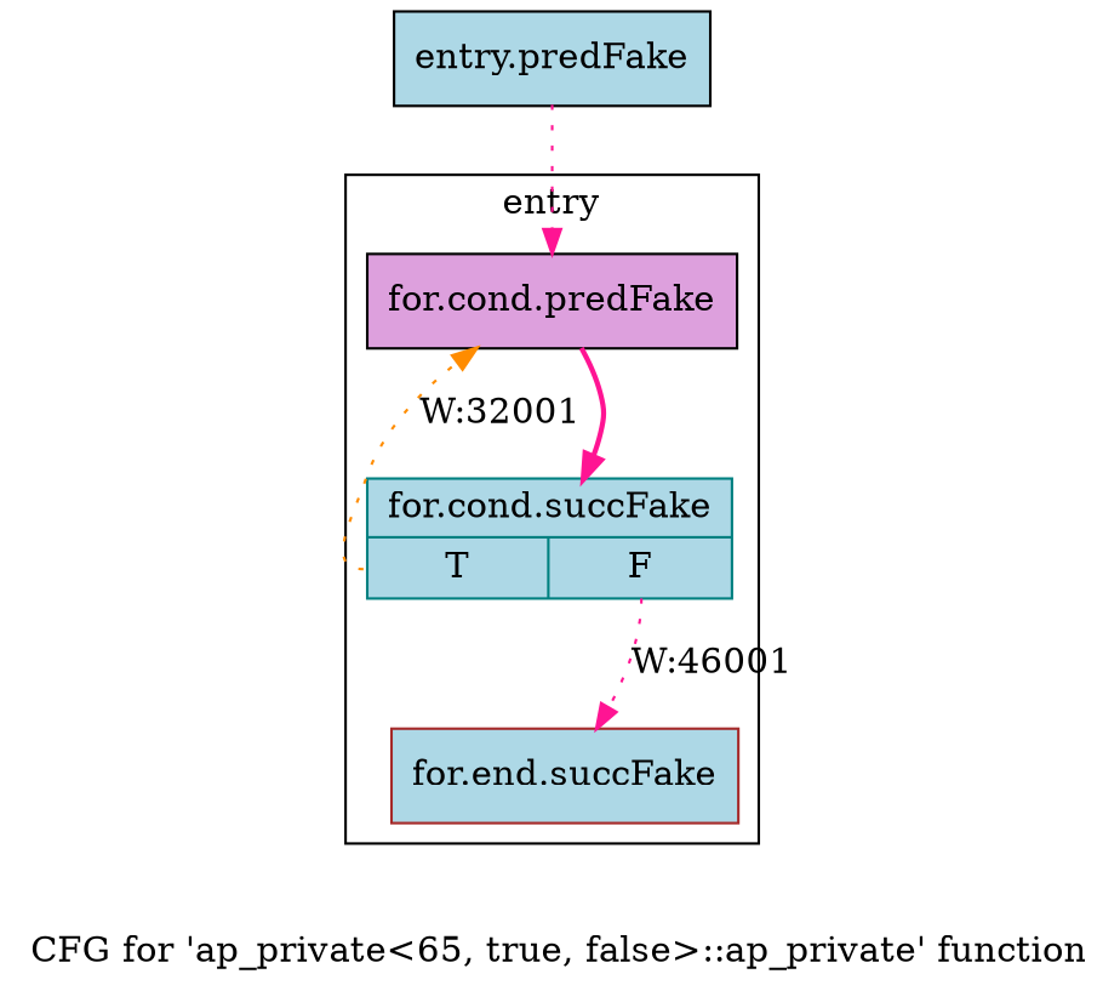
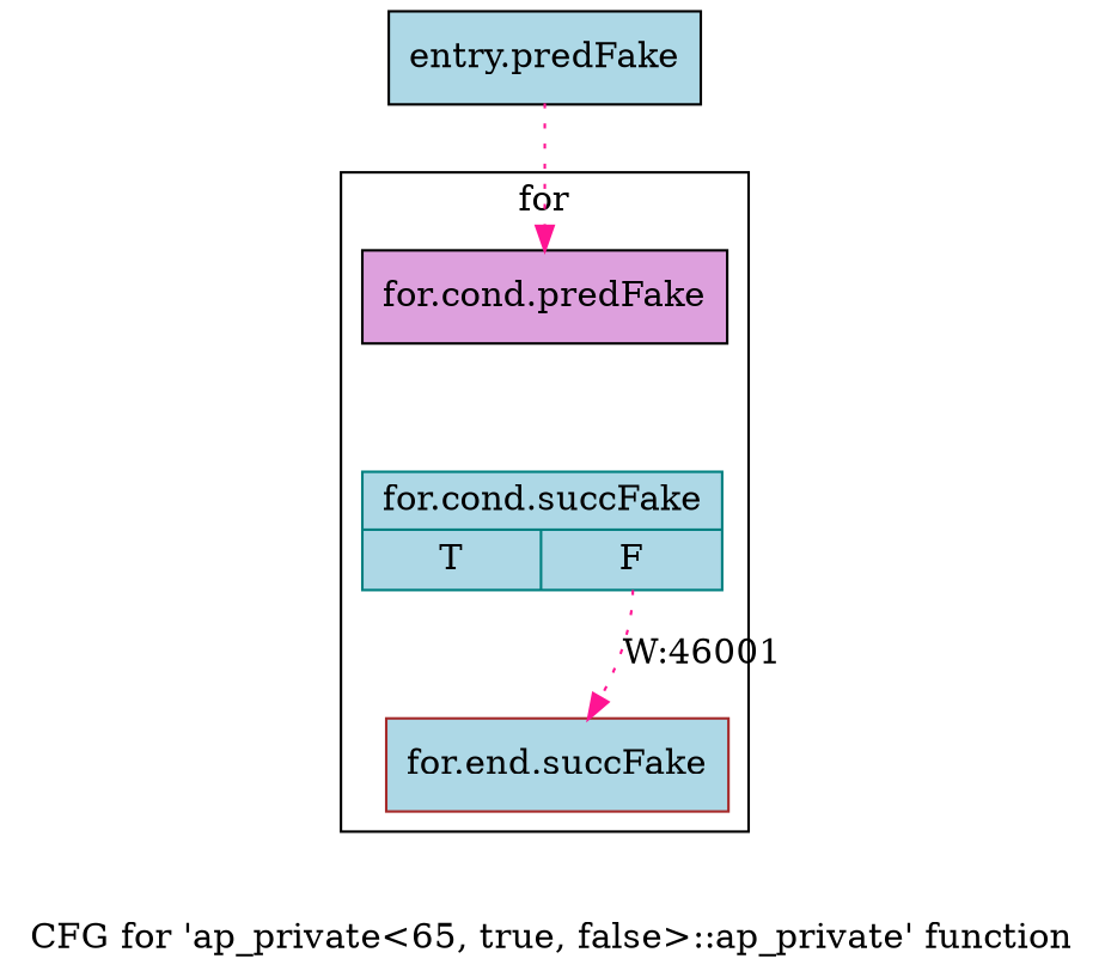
  digraph {
    label="CFG for 'ap_private\<65, true, false\>::ap_private' function"
    node [color=black filename="/tools/Xilinx/Vitis_HLS/2022.1/include/etc/ap_private.h" fillcolor=lightblue linenumber=3475 shape=record style=filled]
    edge [color=deeppink execusionnum=16000 filename="/tools/Xilinx/Vitis_HLS/2022.1/include/etc/ap_private.h" style=dotted]
    n1 [fillcolor=plum label="{for.cond.predFake}"]
    n2 [color=teal label="{for.cond.succFake|{<s0>T|<s1>F}}"]
    n3 [color=brown label="{for.end.succFake}" linenumber=3479]
    n4 [label="{entry.predFake}" filename="" linenumber=""]
    subgraph cluster_1 {
      invocationtime=16000
-     label=entry
+     label=for
      tripcount=32000
      n1
      n2
      n3
    }
-   n1 -> n2 [execusionnum=48000 style=bold]
-   n2 -> n1 [color=darkorange execusionnum=32000 label="W:32001" tailport=s0]
    n2 -> n3 [label="W:46001" tailport=s1]
    n4 -> n1
  }
